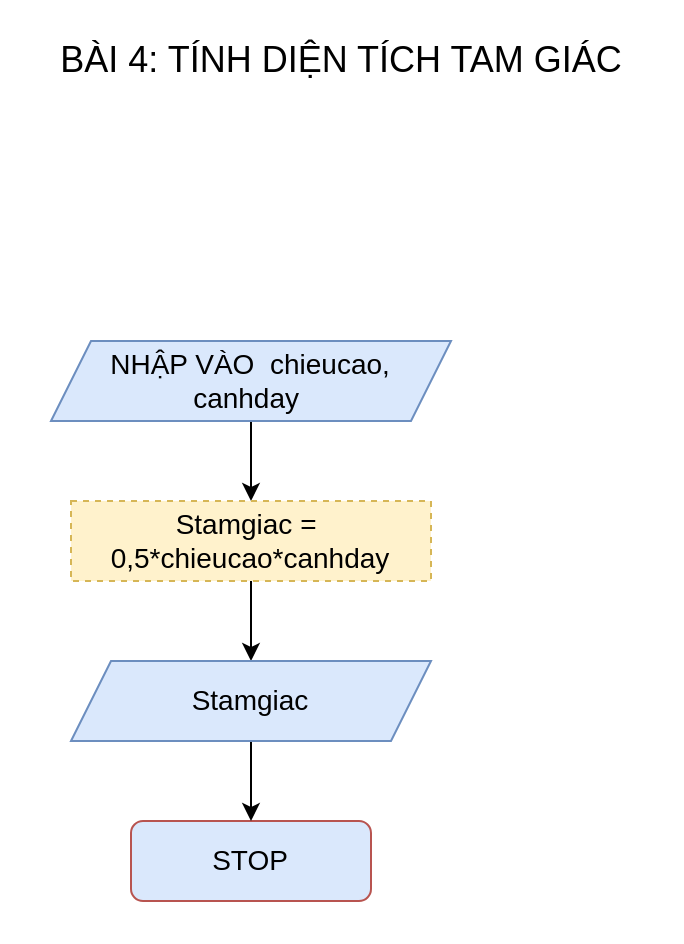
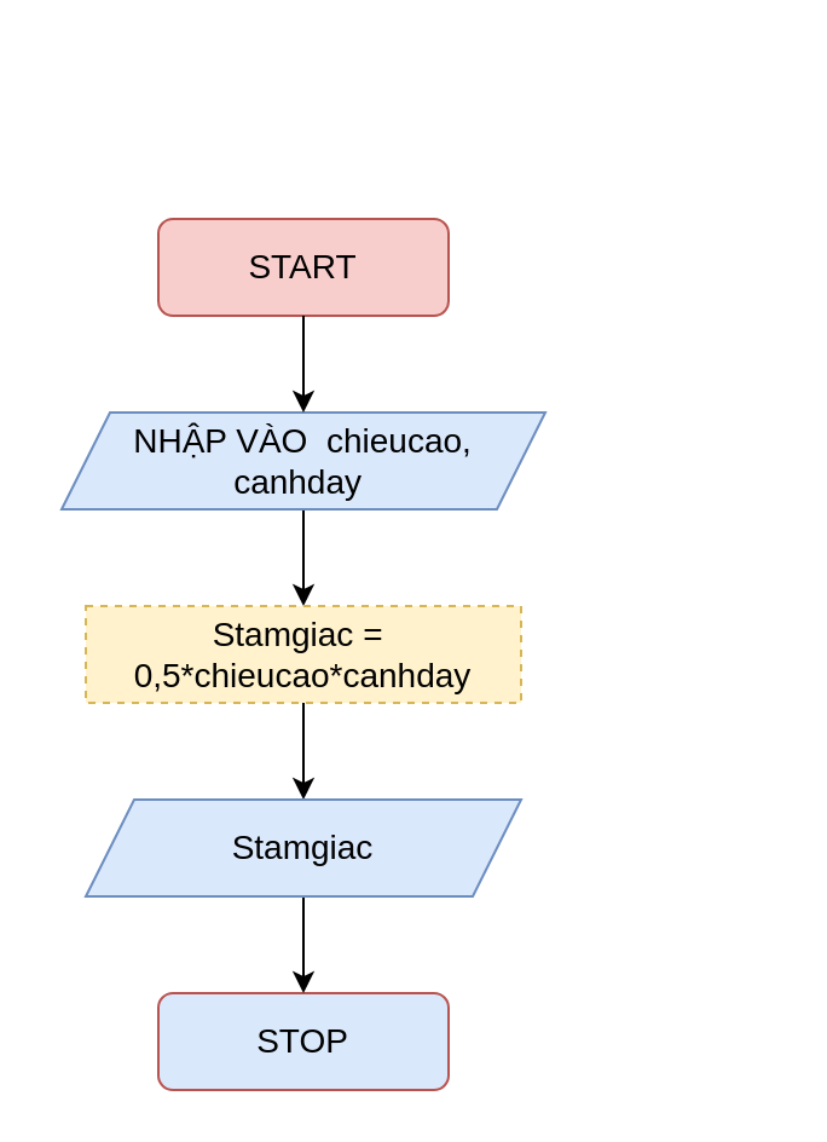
  <mxCell id="0" />
  <mxCell id="1" parent="0" />
+ <mxCell id="2" value="&lt;font style=&quot;font-size: 14px;&quot;&gt;START&lt;/font&gt;" style="rounded=1;whiteSpace=wrap;html=1;fontSize=12;glass=0;strokeWidth=1;shadow=0;fillColor=#f8cecc;strokeColor=#b85450;" parent="1" vertex="1"><mxGeometry x="65" y="90" width="120" height="40" as="geometry" /></mxCell>
  <mxCell id="3" value="&lt;font style=&quot;font-size: 14px;&quot;&gt;STOP&lt;/font&gt;" style="rounded=1;whiteSpace=wrap;html=1;fontSize=12;glass=0;strokeWidth=1;shadow=0;fillColor=#dae8fc;strokeColor=#b85450;" parent="1" vertex="1"><mxGeometry x="65" y="410" width="120" height="40" as="geometry" /></mxCell>
- <mxCell id="4" value="&lt;font style=&quot;font-size: 18px;&quot;&gt;BÀI 4: TÍNH DIỆN TÍCH TAM GIÁC&lt;/font&gt;" style="text;html=1;align=center;verticalAlign=middle;resizable=0;points=[];autosize=1;strokeColor=none;fillColor=none;" parent="1" vertex="1"><mxGeometry x="20" y="20" width="300" height="20" as="geometry" /></mxCell>
  <mxCell id="5" value="" style="edgeStyle=orthogonalEdgeStyle;rounded=0;orthogonalLoop=1;jettySize=auto;html=1;fontSize=14;" parent="1" source="6" target="8" edge="1"><mxGeometry relative="1" as="geometry" /></mxCell>
  <mxCell id="6" value="&lt;font style=&quot;font-size: 14px;&quot;&gt;NHẬP VÀO&amp;nbsp; chieucao, &lt;br&gt;canhday&amp;nbsp;&lt;/font&gt;" style="shape=parallelogram;perimeter=parallelogramPerimeter;whiteSpace=wrap;html=1;fixedSize=1;fontSize=12;fillColor=#dae8fc;strokeColor=#6c8ebf;" parent="1" vertex="1"><mxGeometry x="25" y="170" width="200" height="40" as="geometry" /></mxCell>
  <mxCell id="7" value="" style="edgeStyle=orthogonalEdgeStyle;rounded=0;orthogonalLoop=1;jettySize=auto;html=1;fontSize=14;" parent="1" source="8" target="11" edge="1"><mxGeometry relative="1" as="geometry" /></mxCell>
  <mxCell id="8" value="&lt;font style=&quot;font-size: 14px;&quot;&gt;Stamgiac =&amp;nbsp; 0,5*chieucao*canhday&lt;/font&gt;" style="rounded=0;whiteSpace=wrap;html=1;fontSize=12;fillColor=#fff2cc;strokeColor=#d6b656;dashed=1;" parent="1" vertex="1"><mxGeometry x="35" y="250" width="180" height="40" as="geometry" /></mxCell>
+ <mxCell id="9" value="" style="endArrow=classic;html=1;rounded=0;fontSize=14;exitX=0.5;exitY=1;exitDx=0;exitDy=0;" parent="1" source="2" target="6" edge="1"><mxGeometry width="50" height="50" relative="1" as="geometry"><mxPoint x="125" y="300" as="sourcePoint" /><mxPoint x="175" y="250" as="targetPoint" /><Array as="points"><mxPoint x="125" y="170" /></Array></mxGeometry></mxCell>
  <mxCell id="10" value="" style="edgeStyle=orthogonalEdgeStyle;rounded=0;orthogonalLoop=1;jettySize=auto;html=1;fontSize=14;" parent="1" source="11" target="3" edge="1"><mxGeometry relative="1" as="geometry" /></mxCell>
  <mxCell id="11" value="&lt;span style=&quot;font-size: 14px;&quot;&gt;Stamgiac&lt;/span&gt;" style="shape=parallelogram;perimeter=parallelogramPerimeter;whiteSpace=wrap;html=1;fixedSize=1;fontSize=12;fillColor=#dae8fc;strokeColor=#6c8ebf;" parent="1" vertex="1"><mxGeometry x="35" y="330" width="180" height="40" as="geometry" /></mxCell>
